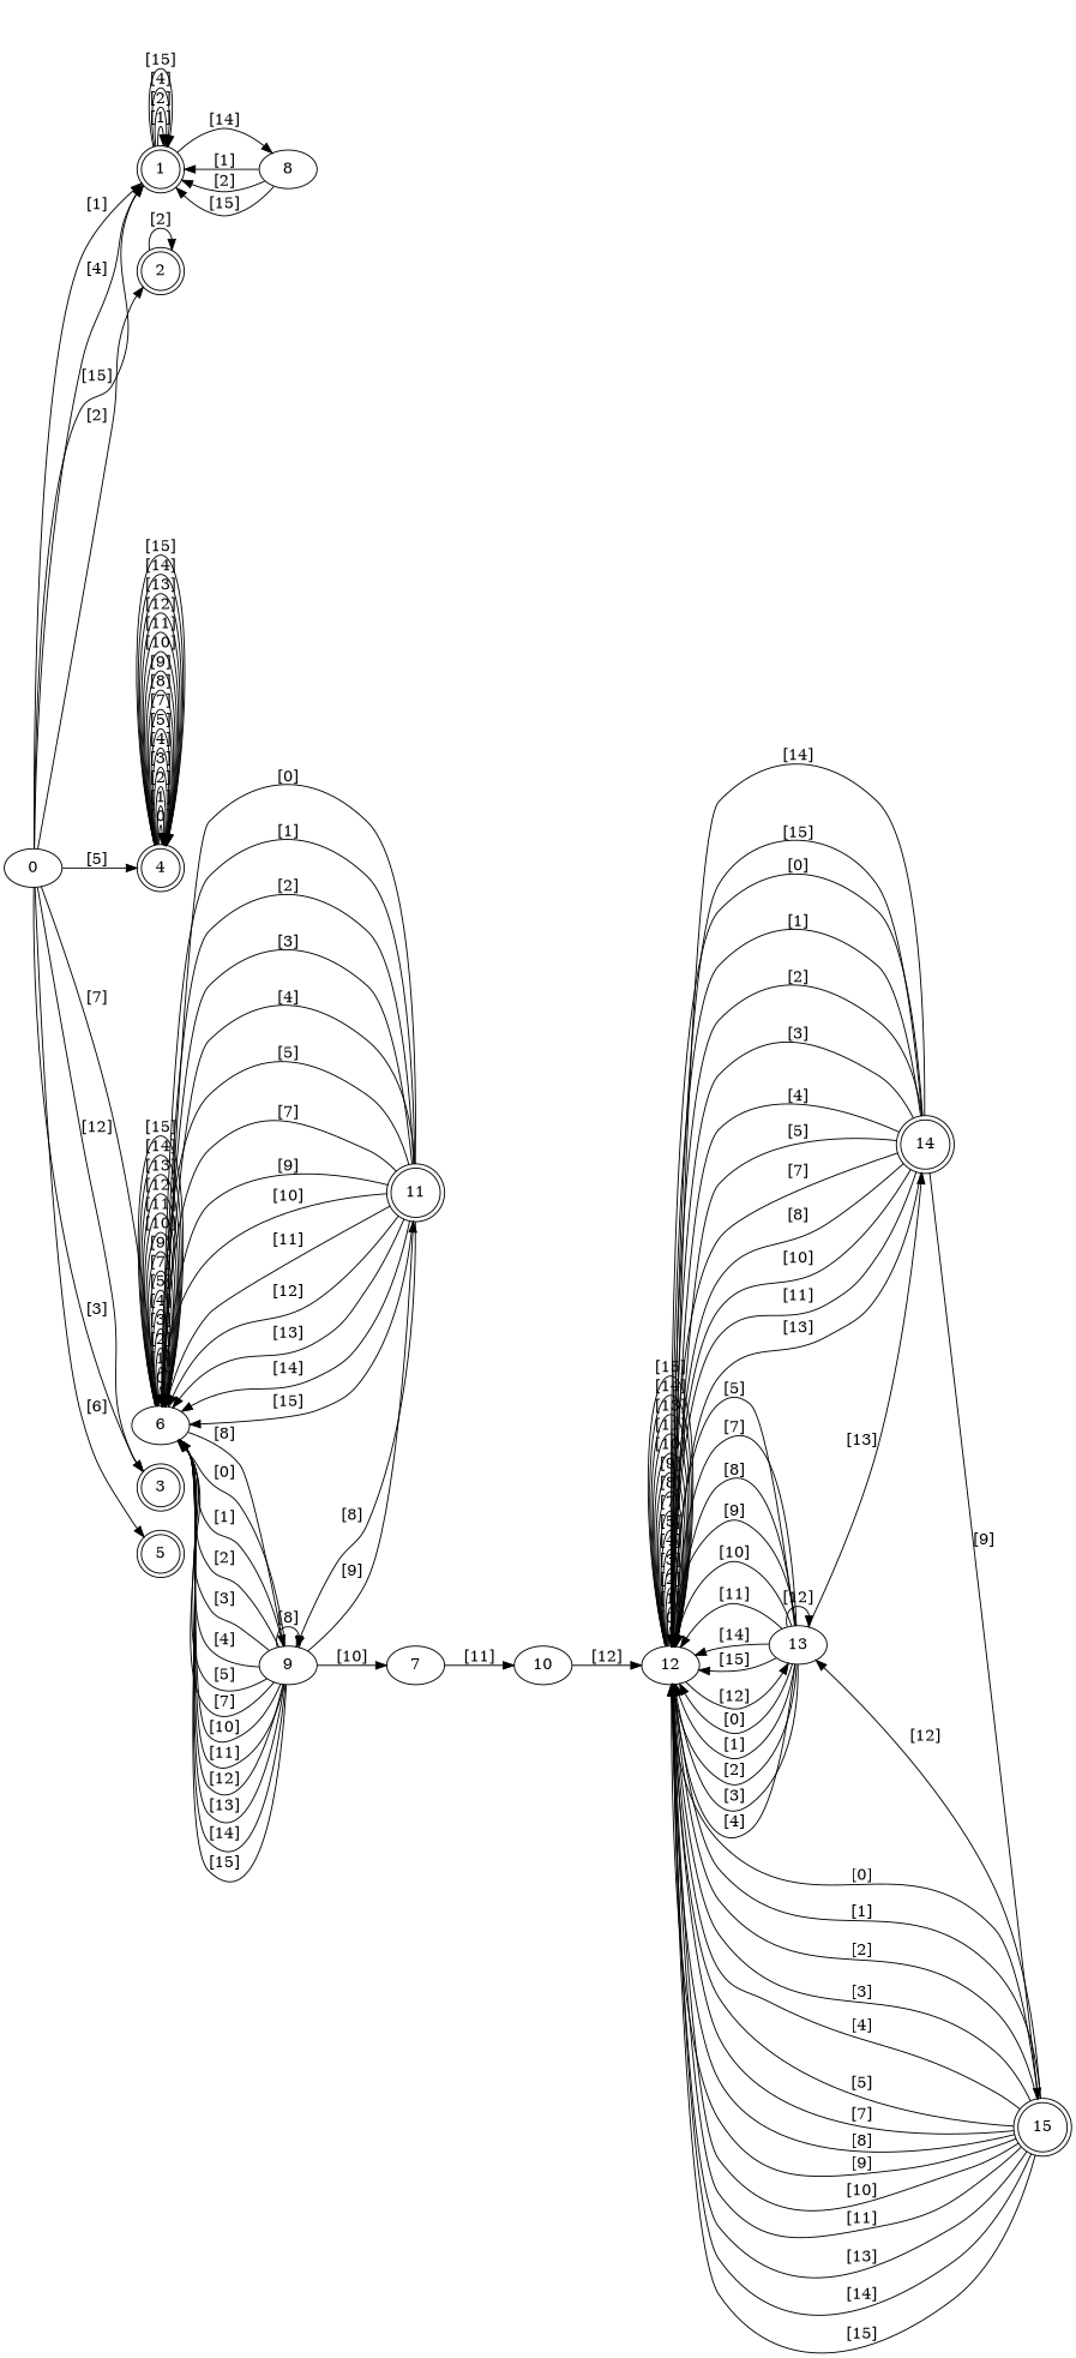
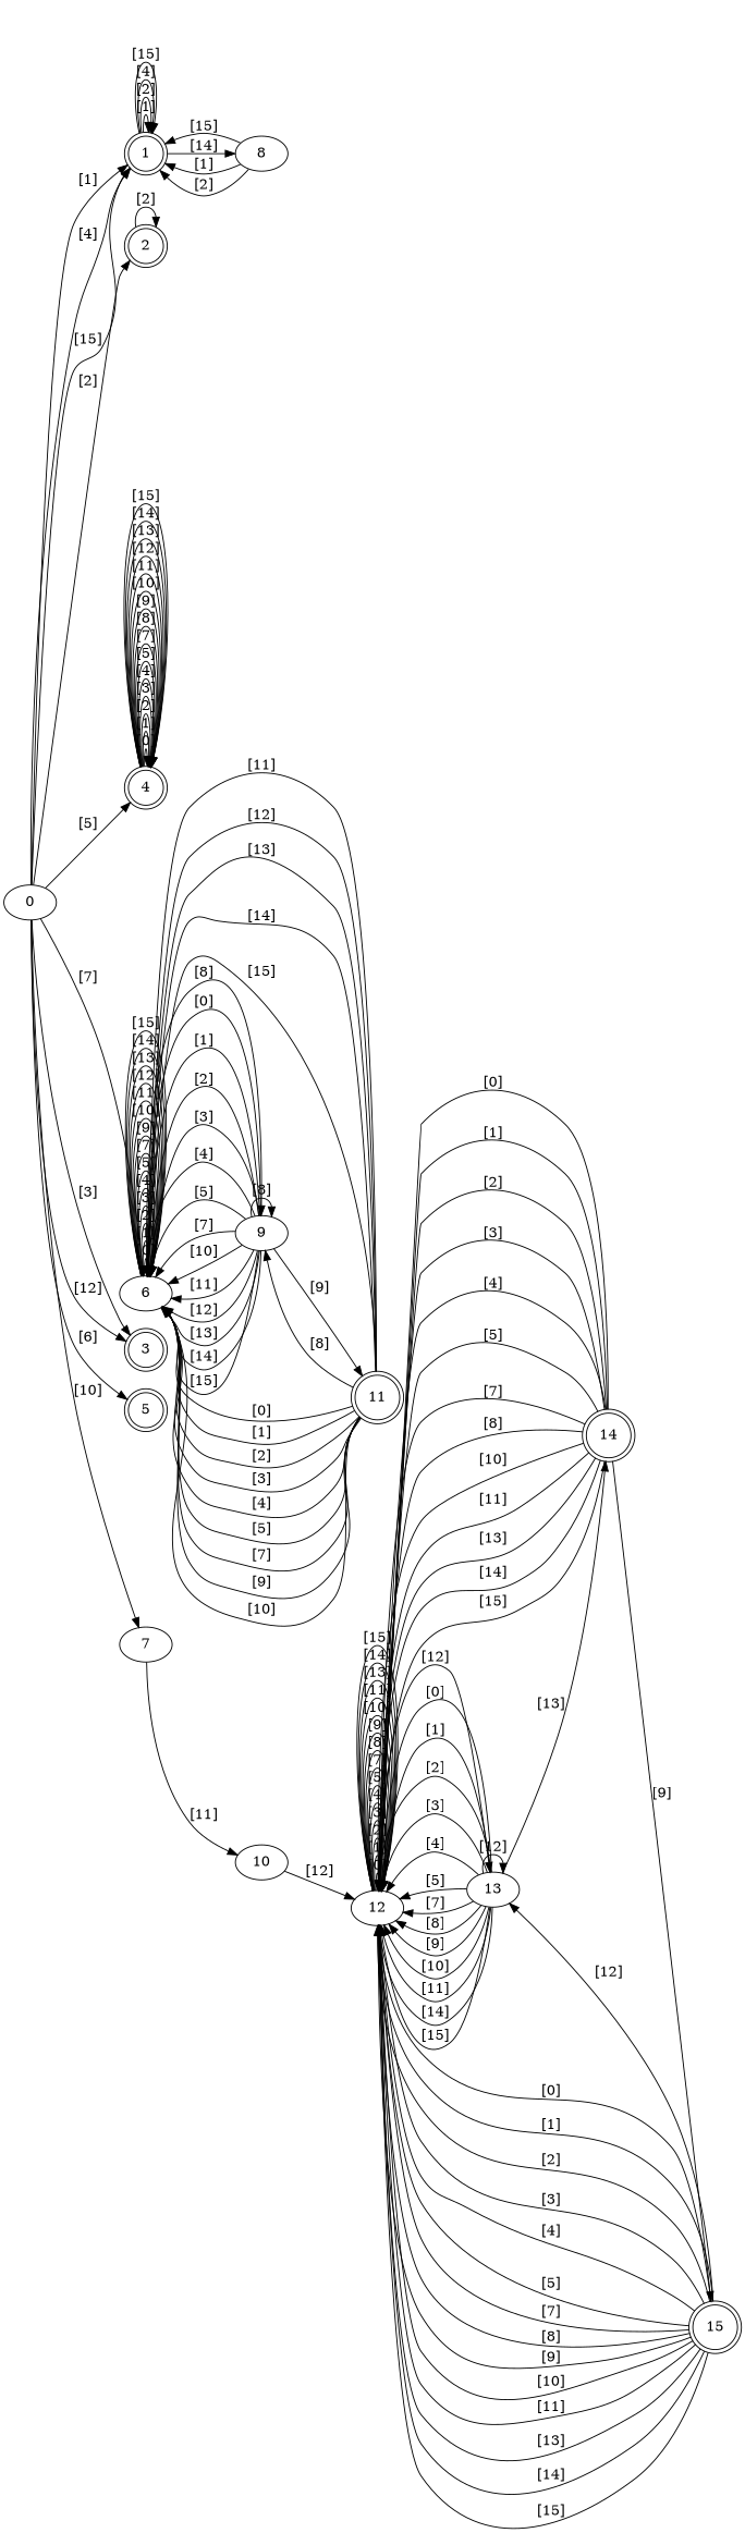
  digraph {
    rankdir=LR
    node [shape=doublecircle]
    1
    8 [shape=""]
    2
    4
    9 [shape=ellipse]
    11
    6 [shape=""]
    14
    15
    12 [shape=""]
    13 [shape=""]
    0 [shape=""]
    3
    5
    7 [shape=""]
    10 [shape=""]
    1 -> 1 [label="[1]"]
    1 -> 1 [label="[2]"]
    1 -> 1 [label="[4]"]
    1 -> 1 [label="[15]"]
    1 -> 8 [label="[14]"]
    8 -> 1 [label="[1]"]
    8 -> 1 [label="[2]"]
    8 -> 1 [label="[15]"]
    2 -> 2 [label="[2]"]
    4 -> 4 [label="[0]"]
    4 -> 4 [label="[1]"]
    4 -> 4 [label="[2]"]
    4 -> 4 [label="[3]"]
    4 -> 4 [label="[4]"]
    4 -> 4 [label="[5]"]
    4 -> 4 [label="[7]"]
    4 -> 4 [label="[8]"]
    4 -> 4 [label="[9]"]
    4 -> 4 [label="[10]"]
    4 -> 4 [label="[11]"]
    4 -> 4 [label="[12]"]
    4 -> 4 [label="[13]"]
    4 -> 4 [label="[14]"]
    4 -> 4 [label="[15]"]
    9 -> 9 [label="[8]"]
    9 -> 11 [label="[9]"]
    9 -> 6 [label="[0]"]
    9 -> 6 [label="[1]"]
    9 -> 6 [label="[2]"]
    9 -> 6 [label="[3]"]
    9 -> 6 [label="[4]"]
    9 -> 6 [label="[5]"]
    9 -> 6 [label="[7]"]
    9 -> 6 [label="[10]"]
    9 -> 6 [label="[11]"]
    9 -> 6 [label="[12]"]
    9 -> 6 [label="[13]"]
    9 -> 6 [label="[14]"]
    9 -> 6 [label="[15]"]
    11 -> 9 [label="[8]"]
    11 -> 6 [label="[0]"]
    11 -> 6 [label="[1]"]
    11 -> 6 [label="[2]"]
    11 -> 6 [label="[3]"]
    11 -> 6 [label="[4]"]
    11 -> 6 [label="[5]"]
    11 -> 6 [label="[7]"]
    11 -> 6 [label="[9]"]
    11 -> 6 [label="[10]"]
    11 -> 6 [label="[11]"]
    11 -> 6 [label="[12]"]
    11 -> 6 [label="[13]"]
    11 -> 6 [label="[14]"]
    11 -> 6 [label="[15]"]
    6 -> 9 [label="[8]"]
    6 -> 6 [label="[0]"]
    6 -> 6 [label="[1]"]
    6 -> 6 [label="[2]"]
    6 -> 6 [label="[3]"]
    6 -> 6 [label="[4]"]
    6 -> 6 [label="[5]"]
    6 -> 6 [label="[7]"]
    6 -> 6 [label="[9]"]
    6 -> 6 [label="[10]"]
    6 -> 6 [label="[11]"]
    6 -> 6 [label="[12]"]
    6 -> 6 [label="[13]"]
    6 -> 6 [label="[14]"]
    6 -> 6 [label="[15]"]
    14 -> 15 [label="[9]"]
    14 -> 12 [label="[0]"]
    14 -> 12 [label="[1]"]
    14 -> 12 [label="[2]"]
    14 -> 12 [label="[3]"]
    14 -> 12 [label="[4]"]
    14 -> 12 [label="[5]"]
    14 -> 12 [label="[7]"]
    14 -> 12 [label="[8]"]
    14 -> 12 [label="[10]"]
    14 -> 12 [label="[11]"]
    14 -> 12 [label="[13]"]
    14 -> 12 [label="[14]"]
    14 -> 12 [label="[15]"]
    15 -> 12 [label="[0]"]
    15 -> 12 [label="[1]"]
    15 -> 12 [label="[2]"]
    15 -> 12 [label="[3]"]
    15 -> 12 [label="[4]"]
    15 -> 12 [label="[5]"]
    15 -> 12 [label="[7]"]
    15 -> 12 [label="[8]"]
    15 -> 12 [label="[9]"]
    15 -> 12 [label="[10]"]
    15 -> 12 [label="[11]"]
    15 -> 12 [label="[13]"]
    15 -> 12 [label="[14]"]
    15 -> 12 [label="[15]"]
    15 -> 13 [label="[12]"]
    12 -> 12 [label="[0]"]
    12 -> 12 [label="[1]"]
    12 -> 12 [label="[2]"]
    12 -> 12 [label="[3]"]
    12 -> 12 [label="[4]"]
    12 -> 12 [label="[5]"]
    12 -> 12 [label="[7]"]
    12 -> 12 [label="[8]"]
    12 -> 12 [label="[9]"]
    12 -> 12 [label="[10]"]
    12 -> 12 [label="[11]"]
    12 -> 12 [label="[13]"]
    12 -> 12 [label="[14]"]
    12 -> 12 [label="[15]"]
    12 -> 13 [label="[12]"]
    13 -> 14 [label="[13]"]
    13 -> 12 [label="[0]"]
    13 -> 12 [label="[1]"]
    13 -> 12 [label="[2]"]
    13 -> 12 [label="[3]"]
    13 -> 12 [label="[4]"]
    13 -> 12 [label="[5]"]
    13 -> 12 [label="[7]"]
    13 -> 12 [label="[8]"]
    13 -> 12 [label="[9]"]
    13 -> 12 [label="[10]"]
    13 -> 12 [label="[11]"]
    13 -> 12 [label="[14]"]
    13 -> 12 [label="[15]"]
    13 -> 13 [label="[12]"]
    0 -> 1 [label="[1]"]
    0 -> 1 [label="[4]"]
    0 -> 1 [label="[15]"]
    0 -> 2 [label="[2]"]
    0 -> 4 [label="[5]"]
    0 -> 6 [label="[7]"]
    0 -> 3 [label="[3]"]
    0 -> 3 [label="[12]"]
    0 -> 5 [label="[6]"]
-   9 -> 7 [label="[10]"]
+   0 -> 7 [label="[10]"]
    7 -> 10 [label="[11]"]
    10 -> 12 [label="[12]"]
  }
